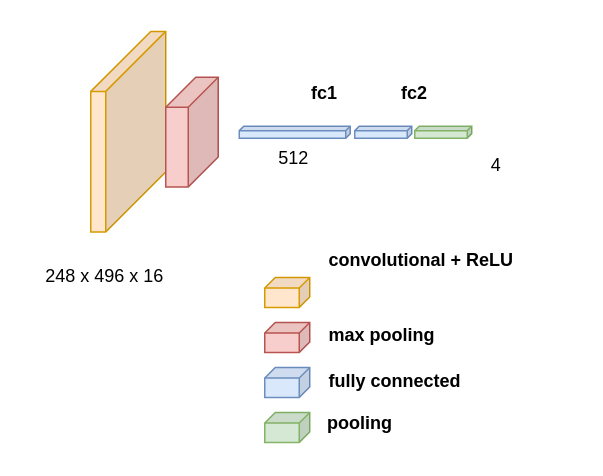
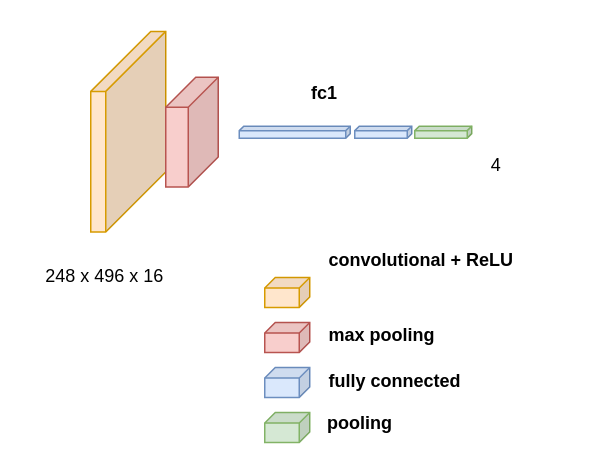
  <mxCell id="0" />
  <mxCell id="1" parent="0" />
  <mxCell id="2" value="" style="shape=cube;whiteSpace=wrap;html=1;boundedLbl=1;backgroundOutline=1;darkOpacity=0.05;darkOpacity2=0.1;size=40;direction=east;flipH=1;fillColor=#ffe6cc;strokeColor=#d79b00;" vertex="1" parent="1"><mxGeometry x="60" y="20.25" width="50" height="133.75" as="geometry" /></mxCell>
  <mxCell id="3" value="" style="shape=cube;whiteSpace=wrap;html=1;boundedLbl=1;backgroundOutline=1;darkOpacity=0.05;darkOpacity2=0.1;size=3;direction=east;flipH=1;fillColor=#dae8fc;strokeColor=#6c8ebf;" vertex="1" parent="1"><mxGeometry x="159" y="83.44" width="74" height="8" as="geometry" /></mxCell>
  <mxCell id="4" value="" style="shape=cube;whiteSpace=wrap;html=1;boundedLbl=1;backgroundOutline=1;darkOpacity=0.05;darkOpacity2=0.1;size=3;direction=east;flipH=1;fillColor=#dae8fc;strokeColor=#6c8ebf;" vertex="1" parent="1"><mxGeometry x="236" y="83.44" width="38" height="8" as="geometry" /></mxCell>
  <mxCell id="5" value="" style="shape=cube;whiteSpace=wrap;html=1;boundedLbl=1;backgroundOutline=1;darkOpacity=0.05;darkOpacity2=0.1;size=7;direction=east;flipH=1;fillColor=#ffe6cc;strokeColor=#d79b00;" vertex="1" parent="1"><mxGeometry x="176" y="184.32" width="30" height="20" as="geometry" /></mxCell>
  <mxCell id="6" value="" style="shape=cube;whiteSpace=wrap;html=1;boundedLbl=1;backgroundOutline=1;darkOpacity=0.05;darkOpacity2=0.1;size=7;direction=east;flipH=1;fillColor=#f8cecc;strokeColor=#b85450;" vertex="1" parent="1"><mxGeometry x="176" y="214.32" width="30" height="20" as="geometry" /></mxCell>
  <mxCell id="7" value="" style="shape=cube;whiteSpace=wrap;html=1;boundedLbl=1;backgroundOutline=1;darkOpacity=0.05;darkOpacity2=0.1;size=7;direction=east;flipH=1;fillColor=#dae8fc;strokeColor=#6c8ebf;" vertex="1" parent="1"><mxGeometry x="176" y="244.32" width="30" height="20" as="geometry" /></mxCell>
  <mxCell id="8" value="" style="shape=cube;whiteSpace=wrap;html=1;boundedLbl=1;backgroundOutline=1;darkOpacity=0.05;darkOpacity2=0.1;size=3;direction=east;flipH=1;fillColor=#d5e8d4;strokeColor=#82b366;" vertex="1" parent="1"><mxGeometry x="276" y="83.43" width="38" height="8" as="geometry" /></mxCell>
  <mxCell id="9" value="" style="shape=cube;whiteSpace=wrap;html=1;boundedLbl=1;backgroundOutline=1;darkOpacity=0.05;darkOpacity2=0.1;size=7;direction=east;flipH=1;fillColor=#d5e8d4;strokeColor=#82b366;" vertex="1" parent="1"><mxGeometry x="176" y="274.32" width="30" height="20" as="geometry" /></mxCell>
  <mxCell id="10" value="&lt;b&gt;fc1&lt;/b&gt;" style="text;html=1;strokeColor=none;fillColor=none;align=center;verticalAlign=middle;whiteSpace=wrap;rounded=0;" vertex="1" parent="1"><mxGeometry x="196" y="47.28" width="40" height="30" as="geometry" /></mxCell>
- <mxCell id="11" value="&lt;b&gt;fc2&lt;/b&gt;" style="text;html=1;strokeColor=none;fillColor=none;align=center;verticalAlign=middle;whiteSpace=wrap;rounded=0;" vertex="1" parent="1"><mxGeometry x="256" y="47.27" width="40" height="30" as="geometry" /></mxCell>
  <mxCell id="12" value="248 x 496 x 16" style="text;html=1;strokeColor=none;fillColor=none;align=center;verticalAlign=middle;whiteSpace=wrap;rounded=0;" vertex="1" parent="1"><mxGeometry x="20" y="169.32" width="99" height="30" as="geometry" /></mxCell>
- <mxCell id="13" value="512" style="text;html=1;strokeColor=none;fillColor=none;align=center;verticalAlign=middle;whiteSpace=wrap;rounded=0;" vertex="1" parent="1"><mxGeometry x="157" y="97.6" width="77" height="15" as="geometry" /></mxCell>
  <mxCell id="14" value="4" style="text;html=1;strokeColor=none;fillColor=none;align=center;verticalAlign=middle;whiteSpace=wrap;rounded=0;" vertex="1" parent="1"><mxGeometry x="280.5" y="97.6" width="99" height="24" as="geometry" /></mxCell>
  <mxCell id="15" value="convolutional + ReLU" style="text;html=1;strokeColor=none;fillColor=none;align=left;verticalAlign=middle;whiteSpace=wrap;rounded=0;fontStyle=1" vertex="1" parent="1"><mxGeometry x="217" y="161.38" width="138" height="23.88" as="geometry" /></mxCell>
  <mxCell id="16" value="max pooling" style="text;html=1;strokeColor=none;fillColor=none;align=left;verticalAlign=middle;whiteSpace=wrap;rounded=0;fontStyle=1" vertex="1" parent="1"><mxGeometry x="217" y="211.38" width="138" height="23.88" as="geometry" /></mxCell>
  <mxCell id="17" value="fully connected" style="text;html=1;strokeColor=none;fillColor=none;align=left;verticalAlign=middle;whiteSpace=wrap;rounded=0;fontStyle=1" vertex="1" parent="1"><mxGeometry x="217" y="242.44" width="138" height="23.88" as="geometry" /></mxCell>
  <mxCell id="18" value="pooling" style="text;html=1;strokeColor=none;fillColor=none;align=left;verticalAlign=middle;whiteSpace=wrap;rounded=0;fontStyle=1" vertex="1" parent="1"><mxGeometry x="216" y="270.44" width="138" height="23.88" as="geometry" /></mxCell>
  <mxCell id="19" value="" style="shape=cube;whiteSpace=wrap;html=1;boundedLbl=1;backgroundOutline=1;darkOpacity=0.05;darkOpacity2=0.1;size=20;direction=east;flipH=1;fillColor=#f8cecc;strokeColor=#b85450;" vertex="1" parent="1"><mxGeometry x="110" y="50.89" width="35" height="73.13" as="geometry" /></mxCell>
